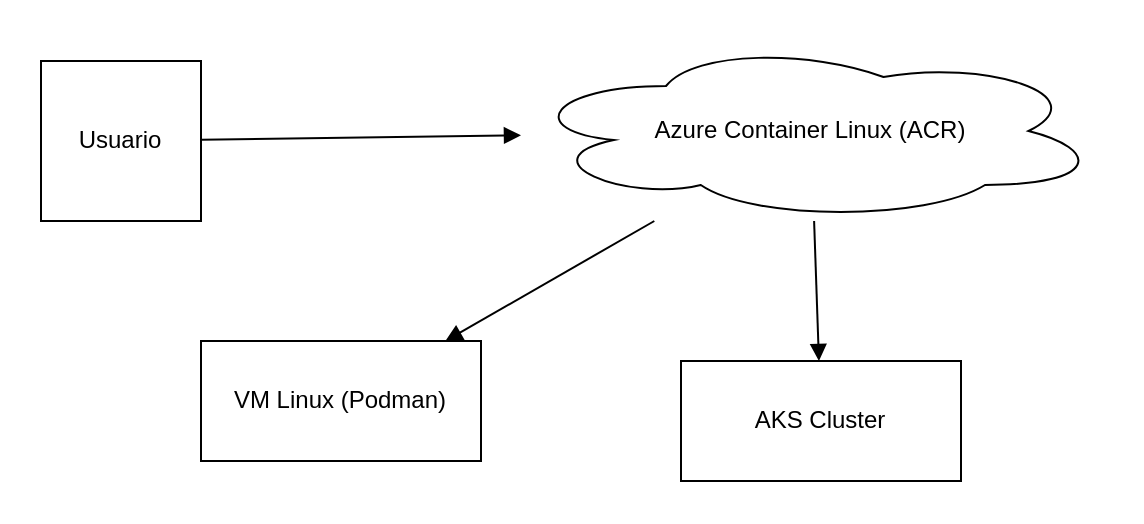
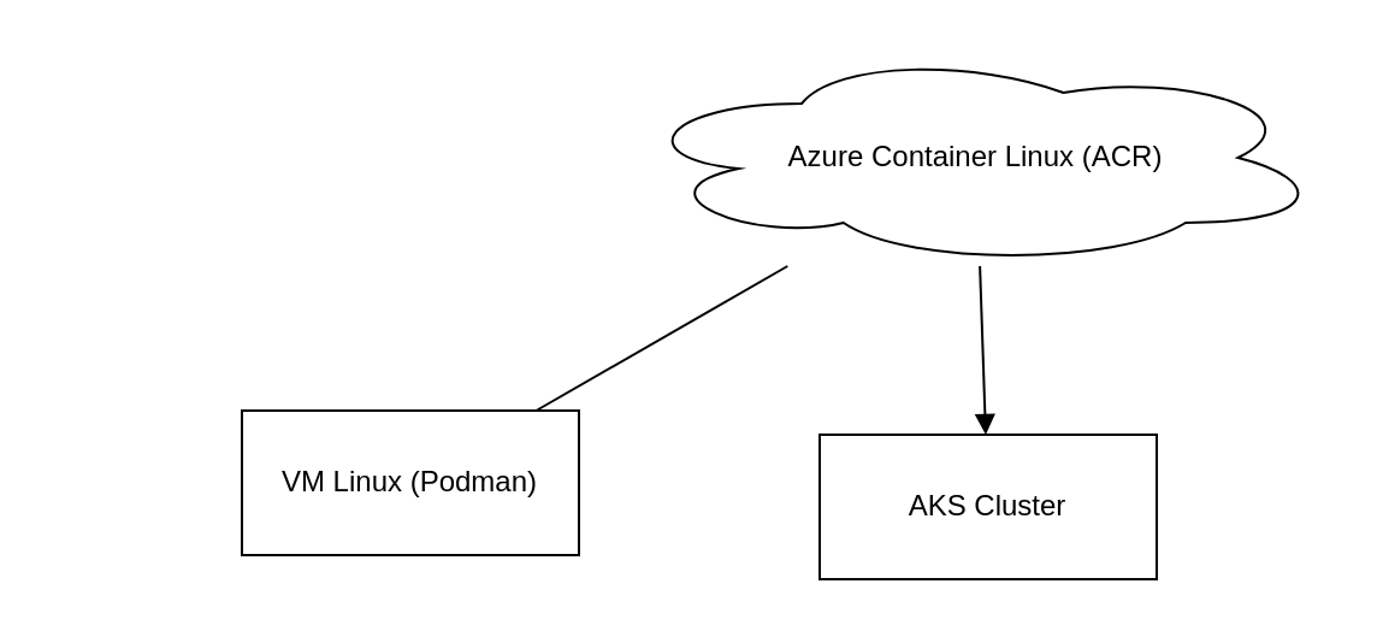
  <mxCell id="0" />
  <mxCell id="1" parent="0" />
- <mxCell id="2" value="Usuario" style="shape=man;whiteSpace=wrap;html=1;" parent="1" vertex="1"><mxGeometry x="20" y="30" width="80" height="80" as="geometry" /></mxCell>
  <mxCell id="3" value="Azure Container Linux (ACR)" style="shape=cloud;whiteSpace=wrap;html=1;" parent="1" vertex="1"><mxGeometry x="260" y="20" width="290" height="90" as="geometry" /></mxCell>
  <mxCell id="4" value="VM Linux (Podman)" style="shape=mxgraph.azure.compute;whiteSpace=wrap;html=1;" parent="1" vertex="1"><mxGeometry x="100" y="170" width="140" height="60" as="geometry" /></mxCell>
  <mxCell id="5" value="AKS Cluster" style="shape=mxgraph.azure.container_services.kubernetes_services;whiteSpace=wrap;html=1;" parent="1" vertex="1"><mxGeometry x="340" y="180" width="140" height="60" as="geometry" /></mxCell>
- <mxCell id="6" style="endArrow=block" parent="1" source="2" target="3" edge="1"><mxGeometry relative="1" as="geometry" /></mxCell>
- <mxCell id="7" style="endArrow=block" parent="1" source="3" target="4" edge="1"><mxGeometry relative="1" as="geometry" /></mxCell>
+ <mxCell id="7" style="endArrow=none;" parent="1" source="3" target="4" edge="1"><mxGeometry relative="1" as="geometry" /></mxCell>
  <mxCell id="8" style="endArrow=block" parent="1" source="3" target="5" edge="1"><mxGeometry relative="1" as="geometry" /></mxCell>
